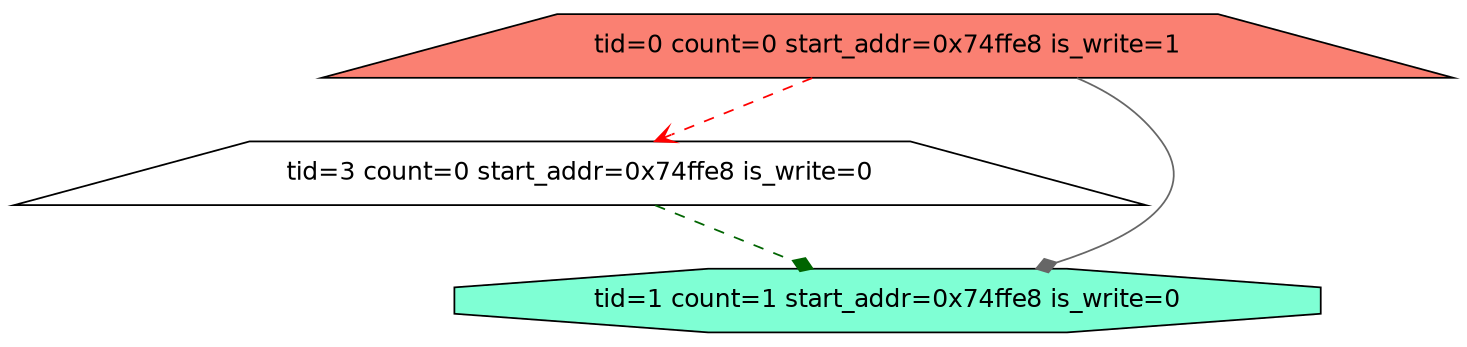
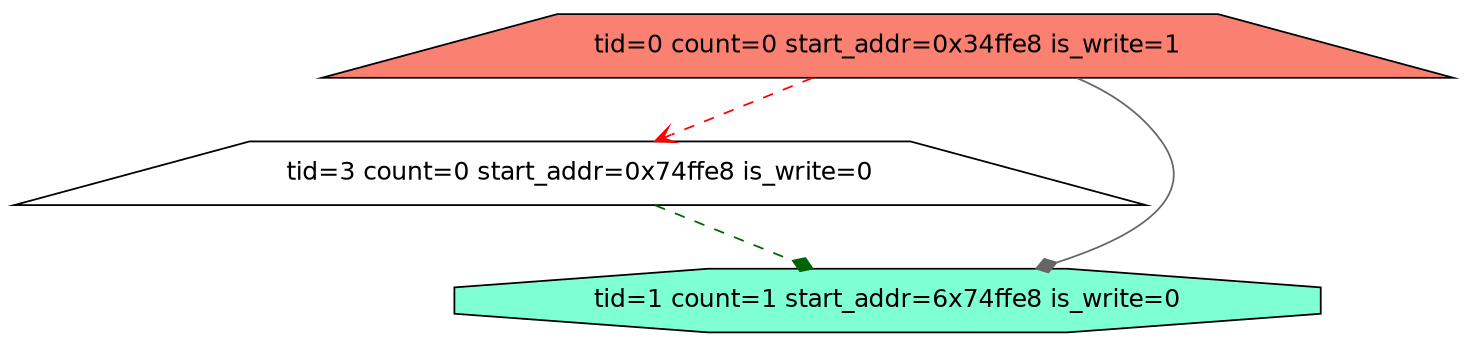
  digraph {
    fontname="DejaVu Sans"
    node [count=0 fontname="DejaVu Sans" is_write=0 shape=trapezium start_addr="0x74ffe8" style=filled tid=1]
    edge [arrowhead=diamond fontname="DejaVu Sans" style=dashed]
-   n1 [fillcolor=salmon is_write=1 label="tid=0 count=0 start_addr=0x74ffe8 is_write=1" tid=0]
+   n1 [fillcolor=salmon is_write=1 label="tid=0 count=0 start_addr=0x34ffe8 is_write=1" tid=0]
    n2 [fillcolor=white label="tid=3 count=0 start_addr=0x74ffe8 is_write=0"]
-   n3 [count=1 fillcolor=aquamarine label="tid=1 count=1 start_addr=0x74ffe8 is_write=0" shape=octagon]
+   n3 [count=1 fillcolor=aquamarine label="tid=1 count=1 start_addr=6x74ffe8 is_write=0" shape=octagon]
    n1 -> n2 [arrowhead=vee color=red]
    n1 -> n3 [color=gray40 style=solid]
    n2 -> n3 [color=darkgreen]
  }
